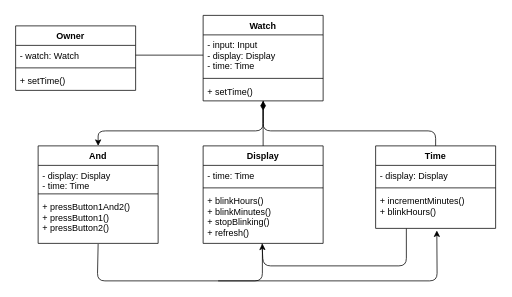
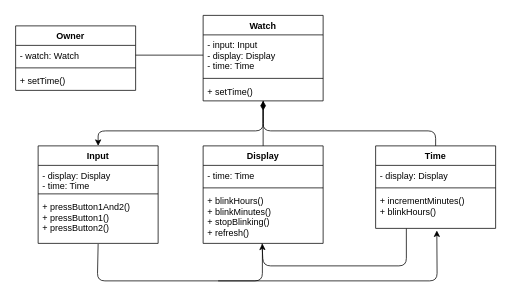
  <mxCell id="0" />
  <mxCell id="1" parent="0" />
  <mxCell id="2" value="Owner    " style="swimlane;fontStyle=1;align=center;verticalAlign=top;childLayout=stackLayout;horizontal=1;startSize=26;horizontalStack=0;resizeParent=1;resizeParentMax=0;resizeLast=0;collapsible=1;marginBottom=0;" vertex="1" parent="1"><mxGeometry x="20" y="34" width="160" height="86" as="geometry" /></mxCell>
  <mxCell id="3" value="- watch: Watch" style="text;strokeColor=none;fillColor=none;align=left;verticalAlign=top;spacingLeft=4;spacingRight=4;overflow=hidden;rotatable=0;points=[[0,0.5],[1,0.5]];portConstraint=eastwest;" vertex="1" parent="2"><mxGeometry y="26" width="160" height="26" as="geometry" /></mxCell>
  <mxCell id="4" value="" style="line;strokeWidth=1;fillColor=none;align=left;verticalAlign=middle;spacingTop=-1;spacingLeft=3;spacingRight=3;rotatable=0;labelPosition=right;points=[];portConstraint=eastwest;" vertex="1" parent="2"><mxGeometry y="52" width="160" height="8" as="geometry" /></mxCell>
  <mxCell id="5" value="+ setTime()" style="text;strokeColor=none;fillColor=none;align=left;verticalAlign=top;spacingLeft=4;spacingRight=4;overflow=hidden;rotatable=0;points=[[0,0.5],[1,0.5]];portConstraint=eastwest;" vertex="1" parent="2"><mxGeometry y="60" width="160" height="26" as="geometry" /></mxCell>
- <mxCell id="6" value="And" style="swimlane;fontStyle=1;align=center;verticalAlign=top;childLayout=stackLayout;horizontal=1;startSize=26;horizontalStack=0;resizeParent=1;resizeParentMax=0;resizeLast=0;collapsible=1;marginBottom=0;" vertex="1" parent="1"><mxGeometry x="50" y="194" width="160" height="130" as="geometry" /></mxCell>
+ <mxCell id="6" value="Input" style="swimlane;fontStyle=1;align=center;verticalAlign=top;childLayout=stackLayout;horizontal=1;startSize=26;horizontalStack=0;resizeParent=1;resizeParentMax=0;resizeLast=0;collapsible=1;marginBottom=0;" vertex="1" parent="1"><mxGeometry x="50" y="194" width="160" height="130" as="geometry" /></mxCell>
  <mxCell id="7" value="- display: Display&#10;- time: Time" style="text;strokeColor=none;fillColor=none;align=left;verticalAlign=top;spacingLeft=4;spacingRight=4;overflow=hidden;rotatable=0;points=[[0,0.5],[1,0.5]];portConstraint=eastwest;" vertex="1" parent="6"><mxGeometry y="26" width="160" height="34" as="geometry" /></mxCell>
  <mxCell id="8" value="" style="line;strokeWidth=1;fillColor=none;align=left;verticalAlign=middle;spacingTop=-1;spacingLeft=3;spacingRight=3;rotatable=0;labelPosition=right;points=[];portConstraint=eastwest;" vertex="1" parent="6"><mxGeometry y="60" width="160" height="8" as="geometry" /></mxCell>
  <mxCell id="9" value="+ pressButton1And2()&#10;+ pressButton1()&#10;+ pressButton2()&#10;" style="text;strokeColor=none;fillColor=none;align=left;verticalAlign=top;spacingLeft=4;spacingRight=4;overflow=hidden;rotatable=0;points=[[0,0.5],[1,0.5]];portConstraint=eastwest;" vertex="1" parent="6"><mxGeometry y="68" width="160" height="62" as="geometry" /></mxCell>
  <mxCell id="10" value="Display" style="swimlane;fontStyle=1;align=center;verticalAlign=top;childLayout=stackLayout;horizontal=1;startSize=26;horizontalStack=0;resizeParent=1;resizeParentMax=0;resizeLast=0;collapsible=1;marginBottom=0;" vertex="1" parent="1"><mxGeometry x="270" y="194" width="160" height="130" as="geometry" /></mxCell>
  <mxCell id="11" value="- time: Time" style="text;strokeColor=none;fillColor=none;align=left;verticalAlign=top;spacingLeft=4;spacingRight=4;overflow=hidden;rotatable=0;points=[[0,0.5],[1,0.5]];portConstraint=eastwest;" vertex="1" parent="10"><mxGeometry y="26" width="160" height="26" as="geometry" /></mxCell>
  <mxCell id="12" value="" style="line;strokeWidth=1;fillColor=none;align=left;verticalAlign=middle;spacingTop=-1;spacingLeft=3;spacingRight=3;rotatable=0;labelPosition=right;points=[];portConstraint=eastwest;" vertex="1" parent="10"><mxGeometry y="52" width="160" height="8" as="geometry" /></mxCell>
  <mxCell id="13" value="+ blinkHours()&#10;+ blinkMinutes()&#10;+ stopBlinking()&#10;+ refresh()" style="text;strokeColor=none;fillColor=none;align=left;verticalAlign=top;spacingLeft=4;spacingRight=4;overflow=hidden;rotatable=0;points=[[0,0.5],[1,0.5]];portConstraint=eastwest;" vertex="1" parent="10"><mxGeometry y="60" width="160" height="70" as="geometry" /></mxCell>
  <mxCell id="14" value="Time" style="swimlane;fontStyle=1;align=center;verticalAlign=top;childLayout=stackLayout;horizontal=1;startSize=26;horizontalStack=0;resizeParent=1;resizeParentMax=0;resizeLast=0;collapsible=1;marginBottom=0;" vertex="1" parent="1"><mxGeometry x="500" y="194" width="160" height="110" as="geometry" /></mxCell>
  <mxCell id="15" value="- display: Display" style="text;strokeColor=none;fillColor=none;align=left;verticalAlign=top;spacingLeft=4;spacingRight=4;overflow=hidden;rotatable=0;points=[[0,0.5],[1,0.5]];portConstraint=eastwest;" vertex="1" parent="14"><mxGeometry y="26" width="160" height="26" as="geometry" /></mxCell>
  <mxCell id="16" value="" style="line;strokeWidth=1;fillColor=none;align=left;verticalAlign=middle;spacingTop=-1;spacingLeft=3;spacingRight=3;rotatable=0;labelPosition=right;points=[];portConstraint=eastwest;" vertex="1" parent="14"><mxGeometry y="52" width="160" height="8" as="geometry" /></mxCell>
  <mxCell id="17" value="+ incrementMinutes()&#10;+ blinkHours()" style="text;strokeColor=none;fillColor=none;align=left;verticalAlign=top;spacingLeft=4;spacingRight=4;overflow=hidden;rotatable=0;points=[[0,0.5],[1,0.5]];portConstraint=eastwest;" vertex="1" parent="14"><mxGeometry y="60" width="160" height="50" as="geometry" /></mxCell>
  <mxCell id="18" value="Watch" style="swimlane;fontStyle=1;align=center;verticalAlign=top;childLayout=stackLayout;horizontal=1;startSize=26;horizontalStack=0;resizeParent=1;resizeParentMax=0;resizeLast=0;collapsible=1;marginBottom=0;" vertex="1" parent="1"><mxGeometry x="270" y="20" width="160" height="114" as="geometry" /></mxCell>
  <mxCell id="19" value="- input: Input&#10;- display: Display&#10;- time: Time" style="text;strokeColor=none;fillColor=none;align=left;verticalAlign=top;spacingLeft=4;spacingRight=4;overflow=hidden;rotatable=0;points=[[0,0.5],[1,0.5]];portConstraint=eastwest;" vertex="1" parent="18"><mxGeometry y="26" width="160" height="54" as="geometry" /></mxCell>
  <mxCell id="20" value="" style="line;strokeWidth=1;fillColor=none;align=left;verticalAlign=middle;spacingTop=-1;spacingLeft=3;spacingRight=3;rotatable=0;labelPosition=right;points=[];portConstraint=eastwest;" vertex="1" parent="18"><mxGeometry y="80" width="160" height="8" as="geometry" /></mxCell>
  <mxCell id="21" value="+ setTime()" style="text;strokeColor=none;fillColor=none;align=left;verticalAlign=top;spacingLeft=4;spacingRight=4;overflow=hidden;rotatable=0;points=[[0,0.5],[1,0.5]];portConstraint=eastwest;" vertex="1" parent="18"><mxGeometry y="88" width="160" height="26" as="geometry" /></mxCell>
  <mxCell id="22" value="" style="endArrow=none;html=1;exitX=1;exitY=0.5;exitDx=0;exitDy=0;entryX=0;entryY=0.5;entryDx=0;entryDy=0;" edge="1" parent="1" source="3" target="19"><mxGeometry width="50" height="50" relative="1" as="geometry"><mxPoint x="240" y="104" as="sourcePoint" /><mxPoint x="290" y="54" as="targetPoint" /></mxGeometry></mxCell>
  <mxCell id="23" value="" style="endArrow=classic;html=1;exitX=0.502;exitY=1.003;exitDx=0;exitDy=0;exitPerimeter=0;entryX=0.5;entryY=0;entryDx=0;entryDy=0;" edge="1" parent="1" source="21" target="6"><mxGeometry width="50" height="50" relative="1" as="geometry"><mxPoint x="330" y="424" as="sourcePoint" /><mxPoint x="380" y="374" as="targetPoint" /><Array as="points"><mxPoint x="350" y="174" /><mxPoint x="130" y="174" /></Array></mxGeometry></mxCell>
  <mxCell id="24" value="" style="html=1;endArrow=diamondThin;endFill=1;edgeStyle=elbowEdgeStyle;elbow=vertical;endSize=10;exitX=0.5;exitY=0;exitDx=0;exitDy=0;" edge="1" parent="1" source="10"><mxGeometry width="160" relative="1" as="geometry"><mxPoint x="370" y="164" as="sourcePoint" /><mxPoint x="350" y="134" as="targetPoint" /></mxGeometry></mxCell>
  <mxCell id="25" value="" style="endArrow=none;html=1;exitX=0.498;exitY=1.032;exitDx=0;exitDy=0;exitPerimeter=0;entryX=0.5;entryY=0;entryDx=0;entryDy=0;" edge="1" parent="1" source="21" target="14"><mxGeometry width="50" height="50" relative="1" as="geometry"><mxPoint x="530" y="174" as="sourcePoint" /><mxPoint x="580" y="124" as="targetPoint" /><Array as="points"><mxPoint x="350" y="174" /><mxPoint x="580" y="174" /></Array></mxGeometry></mxCell>
  <mxCell id="26" value="" style="endArrow=classic;html=1;exitX=0.5;exitY=1.014;exitDx=0;exitDy=0;exitPerimeter=0;entryX=0.51;entryY=1.057;entryDx=0;entryDy=0;entryPerimeter=0;" edge="1" parent="1" source="9" target="17"><mxGeometry width="50" height="50" relative="1" as="geometry"><mxPoint x="210" y="414" as="sourcePoint" /><mxPoint x="260" y="364" as="targetPoint" /><Array as="points"><mxPoint x="129" y="374" /><mxPoint x="582" y="374" /></Array></mxGeometry></mxCell>
  <mxCell id="27" value="" style="endArrow=classic;html=1;entryX=0.494;entryY=1.004;entryDx=0;entryDy=0;entryPerimeter=0;" edge="1" parent="1" target="13"><mxGeometry width="50" height="50" relative="1" as="geometry"><mxPoint x="290" y="374" as="sourcePoint" /><mxPoint x="360" y="334" as="targetPoint" /><Array as="points"><mxPoint x="349" y="374" /></Array></mxGeometry></mxCell>
  <mxCell id="28" value="" style="endArrow=none;html=1;entryX=0.256;entryY=1.005;entryDx=0;entryDy=0;entryPerimeter=0;exitX=0.491;exitY=1.001;exitDx=0;exitDy=0;exitPerimeter=0;" edge="1" parent="1" source="13" target="17"><mxGeometry width="50" height="50" relative="1" as="geometry"><mxPoint x="350" y="324" as="sourcePoint" /><mxPoint x="500" y="334" as="targetPoint" /><Array as="points"><mxPoint x="350" y="354" /><mxPoint x="541" y="354" /></Array></mxGeometry></mxCell>
